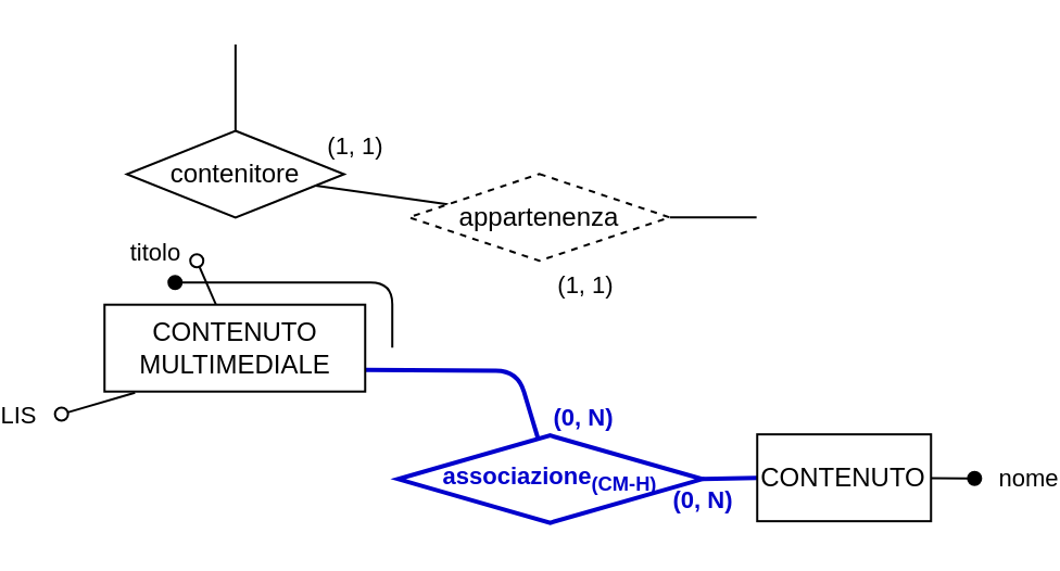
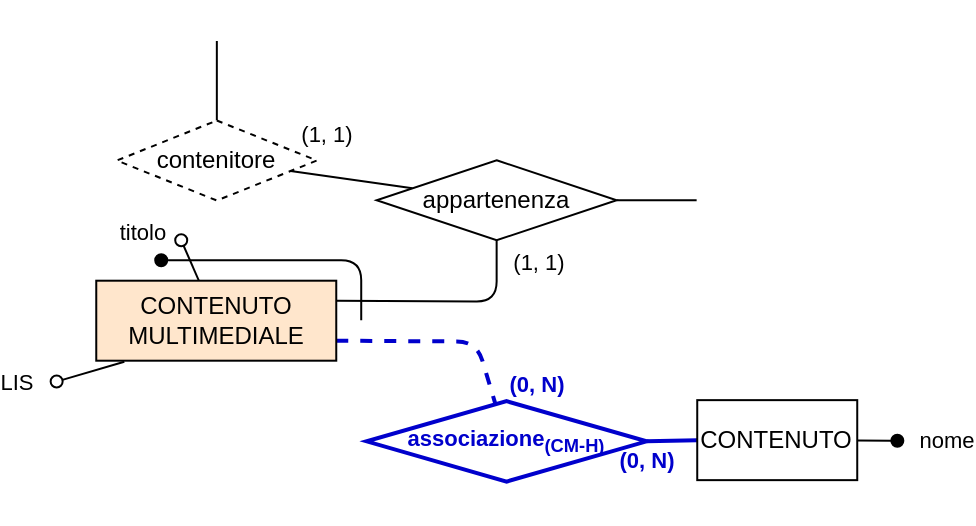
  <mxCell id="0" />
  <mxCell id="1" parent="0" />
  <mxCell id="2" value="" style="edgeStyle=none;shape=connector;rounded=1;fillStyle=auto;html=1;labelBackgroundColor=default;strokeColor=default;strokeWidth=1;fontFamily=Helvetica;fontSize=11;fontColor=default;endArrow=none;startSize=6;endSize=6;fillColor=#000000;entryX=0.5;entryY=0;entryDx=0;entryDy=0;exitX=0.5;exitY=1;exitDx=0;exitDy=0;" parent="1" target="4" edge="1"><mxGeometry relative="1" as="geometry"><mxPoint x="100.92" y="20" as="sourcePoint" /><mxPoint x="102.27" y="80" as="targetPoint" /></mxGeometry></mxCell>
  <mxCell id="3" value="(1, 1)" style="edgeStyle=none;html=1;endArrow=none;endFill=0;" parent="1" source="4" target="15" edge="1"><mxGeometry x="-0.478" y="20" relative="1" as="geometry"><mxPoint as="offset" /></mxGeometry></mxCell>
- <mxCell id="4" value="contenitore" style="rhombus;whiteSpace=wrap;html=1;" parent="1" vertex="1"><mxGeometry x="50.92" y="59.76" width="100" height="40" as="geometry" /></mxCell>
- <mxCell id="6" style="edgeStyle=none;html=1;exitX=1;exitY=0.75;exitDx=0;exitDy=0;endArrow=none;endFill=0;strokeColor=#0000CC;strokeWidth=2;" parent="1" source="7" target="19" edge="1"><mxGeometry relative="1" as="geometry"><Array as="points"><mxPoint x="230.82" y="170.28" /></Array></mxGeometry></mxCell>
- <mxCell id="7" value="CONTENUTO&lt;br&gt;MULTIMEDIALE" style="rounded=0;whiteSpace=wrap;html=1;" parent="1" vertex="1"><mxGeometry x="40.63" y="139.85" width="120" height="40" as="geometry" /></mxCell>
+ <mxCell id="4" value="contenitore" style="rhombus;whiteSpace=wrap;html=1;dashed=1;" parent="1" vertex="1"><mxGeometry x="50.92" y="59.76" width="100" height="40" as="geometry" /></mxCell>
+ <mxCell id="5" style="edgeStyle=none;html=1;exitX=1;exitY=0.25;exitDx=0;exitDy=0;endArrow=none;endFill=0;" parent="1" source="7" target="15" edge="1"><mxGeometry relative="1" as="geometry"><mxPoint x="240.82" y="120.28" as="targetPoint" /><Array as="points"><mxPoint x="240.82" y="150.28" /></Array></mxGeometry></mxCell>
+ <mxCell id="6" style="edgeStyle=none;html=1;exitX=1;exitY=0.75;exitDx=0;exitDy=0;endArrow=none;endFill=0;strokeColor=#0000CC;strokeWidth=2;dashed=1;" parent="1" source="7" target="19" edge="1"><mxGeometry relative="1" as="geometry"><Array as="points"><mxPoint x="230.82" y="170.28" /></Array></mxGeometry></mxCell>
+ <mxCell id="7" value="CONTENUTO&lt;br&gt;MULTIMEDIALE" style="rounded=0;whiteSpace=wrap;html=1;fillColor=#ffe6cc;" parent="1" vertex="1"><mxGeometry x="40.63" y="139.85" width="120" height="40" as="geometry" /></mxCell>
  <mxCell id="8" value="" style="endArrow=oval;html=1;fillStyle=auto;strokeWidth=1;startSize=6;endSize=6;fillColor=#000000;startArrow=none;startFill=0;endFill=0;" parent="1" source="7" edge="1"><mxGeometry width="50" height="50" relative="1" as="geometry"><mxPoint x="127.17" y="116.287" as="sourcePoint" /><mxPoint x="83.11" y="119.63" as="targetPoint" /></mxGeometry></mxCell>
  <mxCell id="9" value="titolo" style="edgeLabel;html=1;align=center;verticalAlign=middle;resizable=0;points=[];" parent="8" vertex="1" connectable="0"><mxGeometry x="0.479" y="1" relative="1" as="geometry"><mxPoint x="-21" y="-10" as="offset" /></mxGeometry></mxCell>
  <mxCell id="10" value="" style="endArrow=oval;html=1;fillStyle=auto;strokeWidth=1;startSize=6;endSize=6;fillColor=#000000;startArrow=none;startFill=0;endFill=0;exitX=0.117;exitY=1.013;exitDx=0;exitDy=0;exitPerimeter=0;" parent="1" source="7" edge="1"><mxGeometry width="50" height="50" relative="1" as="geometry"><mxPoint x="58.338" y="210.85" as="sourcePoint" /><mxPoint x="20.82" y="190.28" as="targetPoint" /></mxGeometry></mxCell>
  <mxCell id="11" value="LIS" style="edgeLabel;html=1;align=center;verticalAlign=middle;resizable=0;points=[];" parent="10" vertex="1" connectable="0"><mxGeometry x="0.479" y="1" relative="1" as="geometry"><mxPoint x="-29" y="2" as="offset" /></mxGeometry></mxCell>
  <mxCell id="12" value="" style="endArrow=oval;html=1;fillStyle=auto;strokeWidth=1;startSize=6;endSize=6;fillColor=#000000;startArrow=none;startFill=0;endFill=1;" parent="1" edge="1"><mxGeometry width="50" height="50" relative="1" as="geometry"><mxPoint x="173.11" y="159.63" as="sourcePoint" /><mxPoint x="73.11" y="129.63" as="targetPoint" /><Array as="points"><mxPoint x="173.11" y="129.63" /></Array></mxGeometry></mxCell>
  <mxCell id="13" value="" style="edgeStyle=none;shape=connector;rounded=1;fillStyle=auto;html=1;labelBackgroundColor=default;strokeColor=default;strokeWidth=1;fontFamily=Helvetica;fontSize=11;fontColor=default;endArrow=none;endFill=0;startSize=6;endSize=6;fillColor=#000000;exitX=1;exitY=0.5;exitDx=0;exitDy=0;entryX=0;entryY=0.5;entryDx=0;entryDy=0;" parent="1" source="15" edge="1"><mxGeometry relative="1" as="geometry"><mxPoint x="340.82" y="99.62" as="targetPoint" /></mxGeometry></mxCell>
  <mxCell id="14" value="(1, 1)" style="edgeLabel;html=1;align=center;verticalAlign=middle;resizable=0;points=[];" parent="1" vertex="1" connectable="0"><mxGeometry x="261.074" y="130.039" as="geometry" /></mxCell>
- <mxCell id="15" value="appartenenza" style="rhombus;whiteSpace=wrap;html=1;dashed=1;" parent="1" vertex="1"><mxGeometry x="180.82" y="79.62" width="120" height="40" as="geometry" /></mxCell>
+ <mxCell id="15" value="appartenenza" style="rhombus;whiteSpace=wrap;html=1;" parent="1" vertex="1"><mxGeometry x="180.82" y="79.62" width="120" height="40" as="geometry" /></mxCell>
  <mxCell id="16" value="" style="edgeStyle=none;shape=connector;rounded=1;fillStyle=auto;html=1;labelBackgroundColor=default;strokeColor=#0000CC;strokeWidth=2;fontFamily=Helvetica;fontSize=11;fontColor=default;endArrow=none;endFill=0;startSize=6;endSize=6;fillColor=#000000;exitX=1;exitY=0.5;exitDx=0;exitDy=0;entryX=0;entryY=0.5;entryDx=0;entryDy=0;" parent="1" source="19" target="20" edge="1"><mxGeometry relative="1" as="geometry" /></mxCell>
  <mxCell id="17" value="&lt;font color=&quot;#0000cc&quot;&gt;&lt;b&gt;(0, N)&lt;/b&gt;&lt;/font&gt;" style="edgeLabel;html=1;align=center;verticalAlign=middle;resizable=0;points=[];fontSize=11;fontFamily=Helvetica;fontColor=default;" parent="16" vertex="1" connectable="0"><mxGeometry x="0.426" y="1" relative="1" as="geometry"><mxPoint x="-18" y="11" as="offset" /></mxGeometry></mxCell>
  <mxCell id="18" value="&lt;font color=&quot;#0000cc&quot;&gt;&lt;b&gt;(0, N)&lt;/b&gt;&lt;/font&gt;" style="edgeLabel;html=1;align=center;verticalAlign=middle;resizable=0;points=[];" parent="1" vertex="1" connectable="0"><mxGeometry x="260.014" y="191.039" as="geometry" /></mxCell>
  <mxCell id="19" value="&lt;font color=&quot;#0000cc&quot; style=&quot;font-size: 11px;&quot;&gt;&lt;b&gt;associazione&lt;sub&gt;(CM-H)&lt;/sub&gt;&lt;/b&gt;&lt;/font&gt;" style="rhombus;whiteSpace=wrap;html=1;strokeColor=#0000CC;strokeWidth=2;" parent="1" vertex="1"><mxGeometry x="175.82" y="200.08" width="140" height="40.2" as="geometry" /></mxCell>
  <mxCell id="20" value="CONTENUTO" style="rounded=0;whiteSpace=wrap;html=1;" parent="1" vertex="1"><mxGeometry x="341.12" y="199.57" width="80" height="40" as="geometry" /></mxCell>
  <mxCell id="21" value="" style="endArrow=oval;html=1;fillStyle=auto;strokeWidth=1;startSize=6;endSize=6;fillColor=#000000;startArrow=none;startFill=0;endFill=1;" parent="1" source="20" edge="1"><mxGeometry width="50" height="50" relative="1" as="geometry"><mxPoint x="128.62" y="439.71" as="sourcePoint" /><mxPoint x="441.17" y="219.86" as="targetPoint" /><Array as="points" /></mxGeometry></mxCell>
  <mxCell id="22" value="nome" style="edgeLabel;html=1;align=center;verticalAlign=middle;resizable=0;points=[];" parent="21" vertex="1" connectable="0"><mxGeometry x="0.479" y="1" relative="1" as="geometry"><mxPoint x="29" y="1" as="offset" /></mxGeometry></mxCell>
